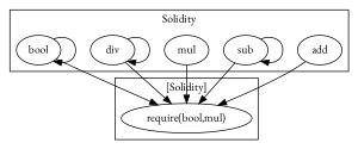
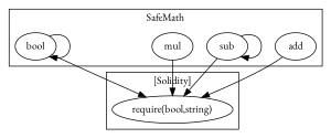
  strict digraph {
    fontname="EB Garamond"
    node [fontname="EB Garamond"]
    edge [fontname="EB Garamond"]
    n1 [label=add]
    n2 [label=sub]
    n3 [label=mul]
-   n4 [label=div]
    n5 [label=bool]
-   "require(bool,string)" [label="require(bool,mul)"]
+   "require(bool,string)"
    subgraph cluster_1 {
-     label=Solidity
+     label=SafeMath
      n1
      n2
      n3
-     n4
      n5
    }
    subgraph cluster_2 {
      label="[Solidity]"
      "require(bool,string)"
    }
    n1 -> "require(bool,string)"
    n2 -> n2
    n2 -> "require(bool,string)"
    n3 -> "require(bool,string)"
-   n4 -> n4
-   n4 -> "require(bool,string)"
    n5 -> n5
    n5 -> "require(bool,string)"
  }
